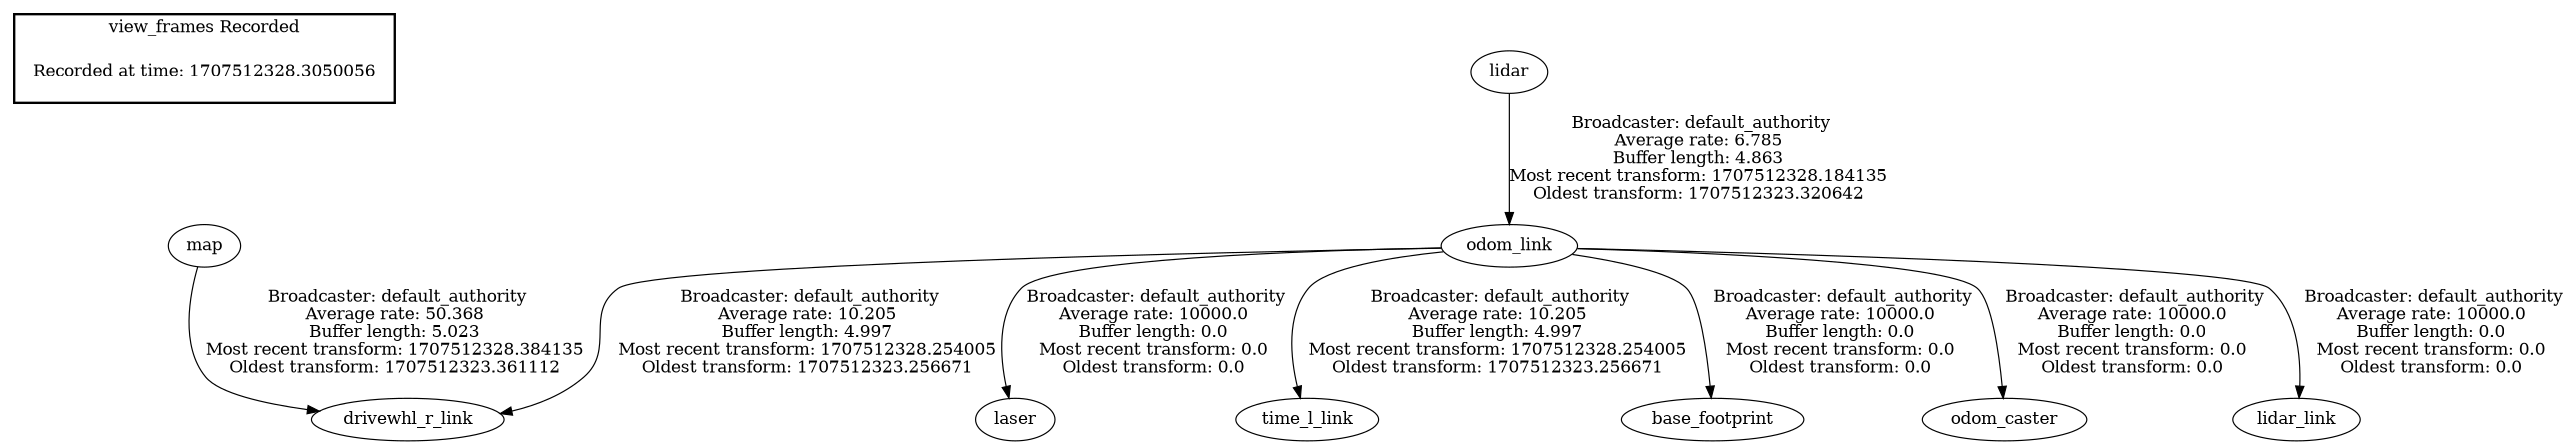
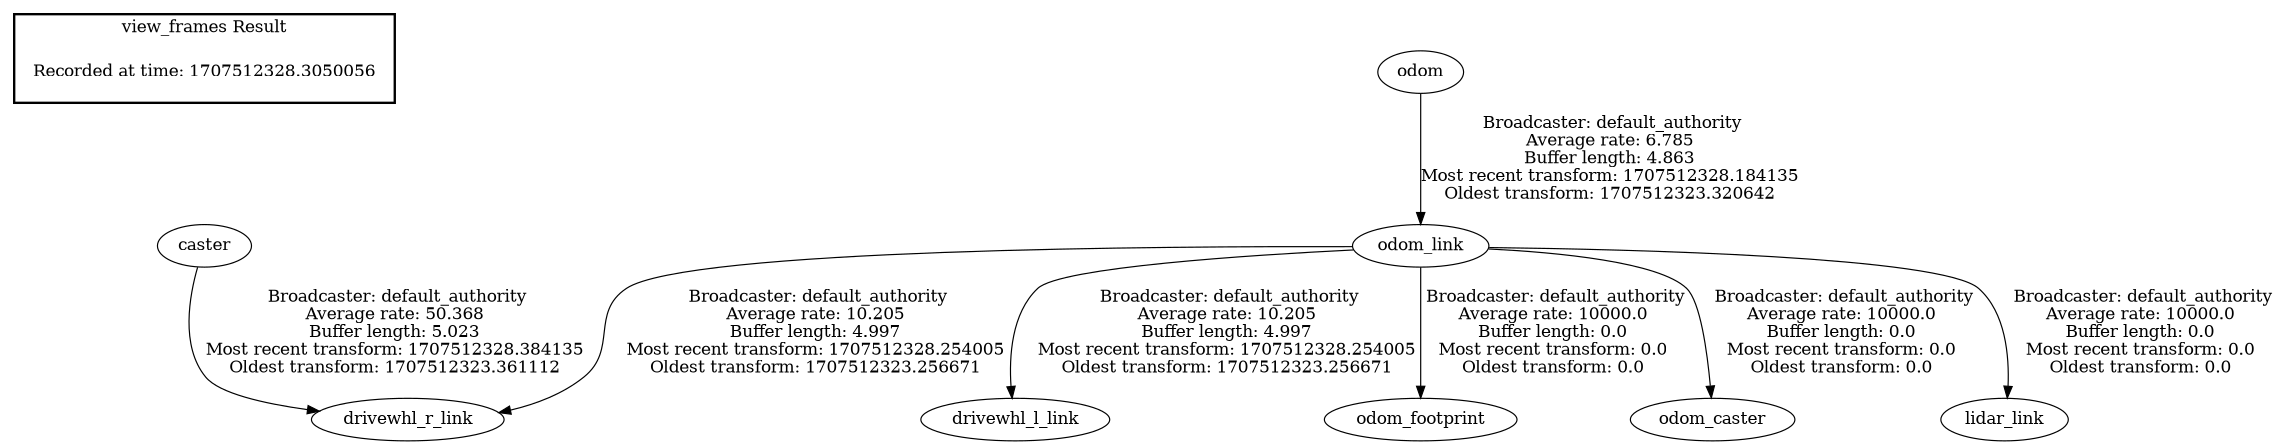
  digraph {
    n1 [label="Recorded at time: 1707512328.3050056" shape=plaintext]
-   map
+   map [label=caster]
    drivewhl_r_link
    n4 [label=odom_link]
-   odom [label=lidar]
-   laser
-   drivewhl_l_link [label=time_l_link]
-   base_footprint
+   odom
+   drivewhl_l_link
+   base_footprint [label=odom_footprint]
    n9 [label=odom_caster]
    lidar_link
    subgraph cluster_1 {
      color=black
-     label="view_frames Recorded"
+     label="view_frames Result"
      style=bold
      n1
    }
    n1 -> map [style=invis]
    map -> drivewhl_r_link [label=" Broadcaster: default_authority\nAverage rate: 50.368\nBuffer length: 5.023\nMost recent transform: 1707512328.384135\nOldest transform: 1707512323.361112\n"]
    n4 -> drivewhl_r_link [label=" Broadcaster: default_authority\nAverage rate: 10.205\nBuffer length: 4.997\nMost recent transform: 1707512328.254005\nOldest transform: 1707512323.256671\n"]
-   n4 -> laser [label=" Broadcaster: default_authority\nAverage rate: 10000.0\nBuffer length: 0.0\nMost recent transform: 0.0\nOldest transform: 0.0\n"]
    n4 -> drivewhl_l_link [label=" Broadcaster: default_authority\nAverage rate: 10.205\nBuffer length: 4.997\nMost recent transform: 1707512328.254005\nOldest transform: 1707512323.256671\n"]
    n4 -> base_footprint [label=" Broadcaster: default_authority\nAverage rate: 10000.0\nBuffer length: 0.0\nMost recent transform: 0.0\nOldest transform: 0.0\n"]
    n4 -> n9 [label=" Broadcaster: default_authority\nAverage rate: 10000.0\nBuffer length: 0.0\nMost recent transform: 0.0\nOldest transform: 0.0\n"]
    n4 -> lidar_link [label=" Broadcaster: default_authority\nAverage rate: 10000.0\nBuffer length: 0.0\nMost recent transform: 0.0\nOldest transform: 0.0\n"]
    odom -> n4 [label=" Broadcaster: default_authority\nAverage rate: 6.785\nBuffer length: 4.863\nMost recent transform: 1707512328.184135\nOldest transform: 1707512323.320642\n"]
  }
